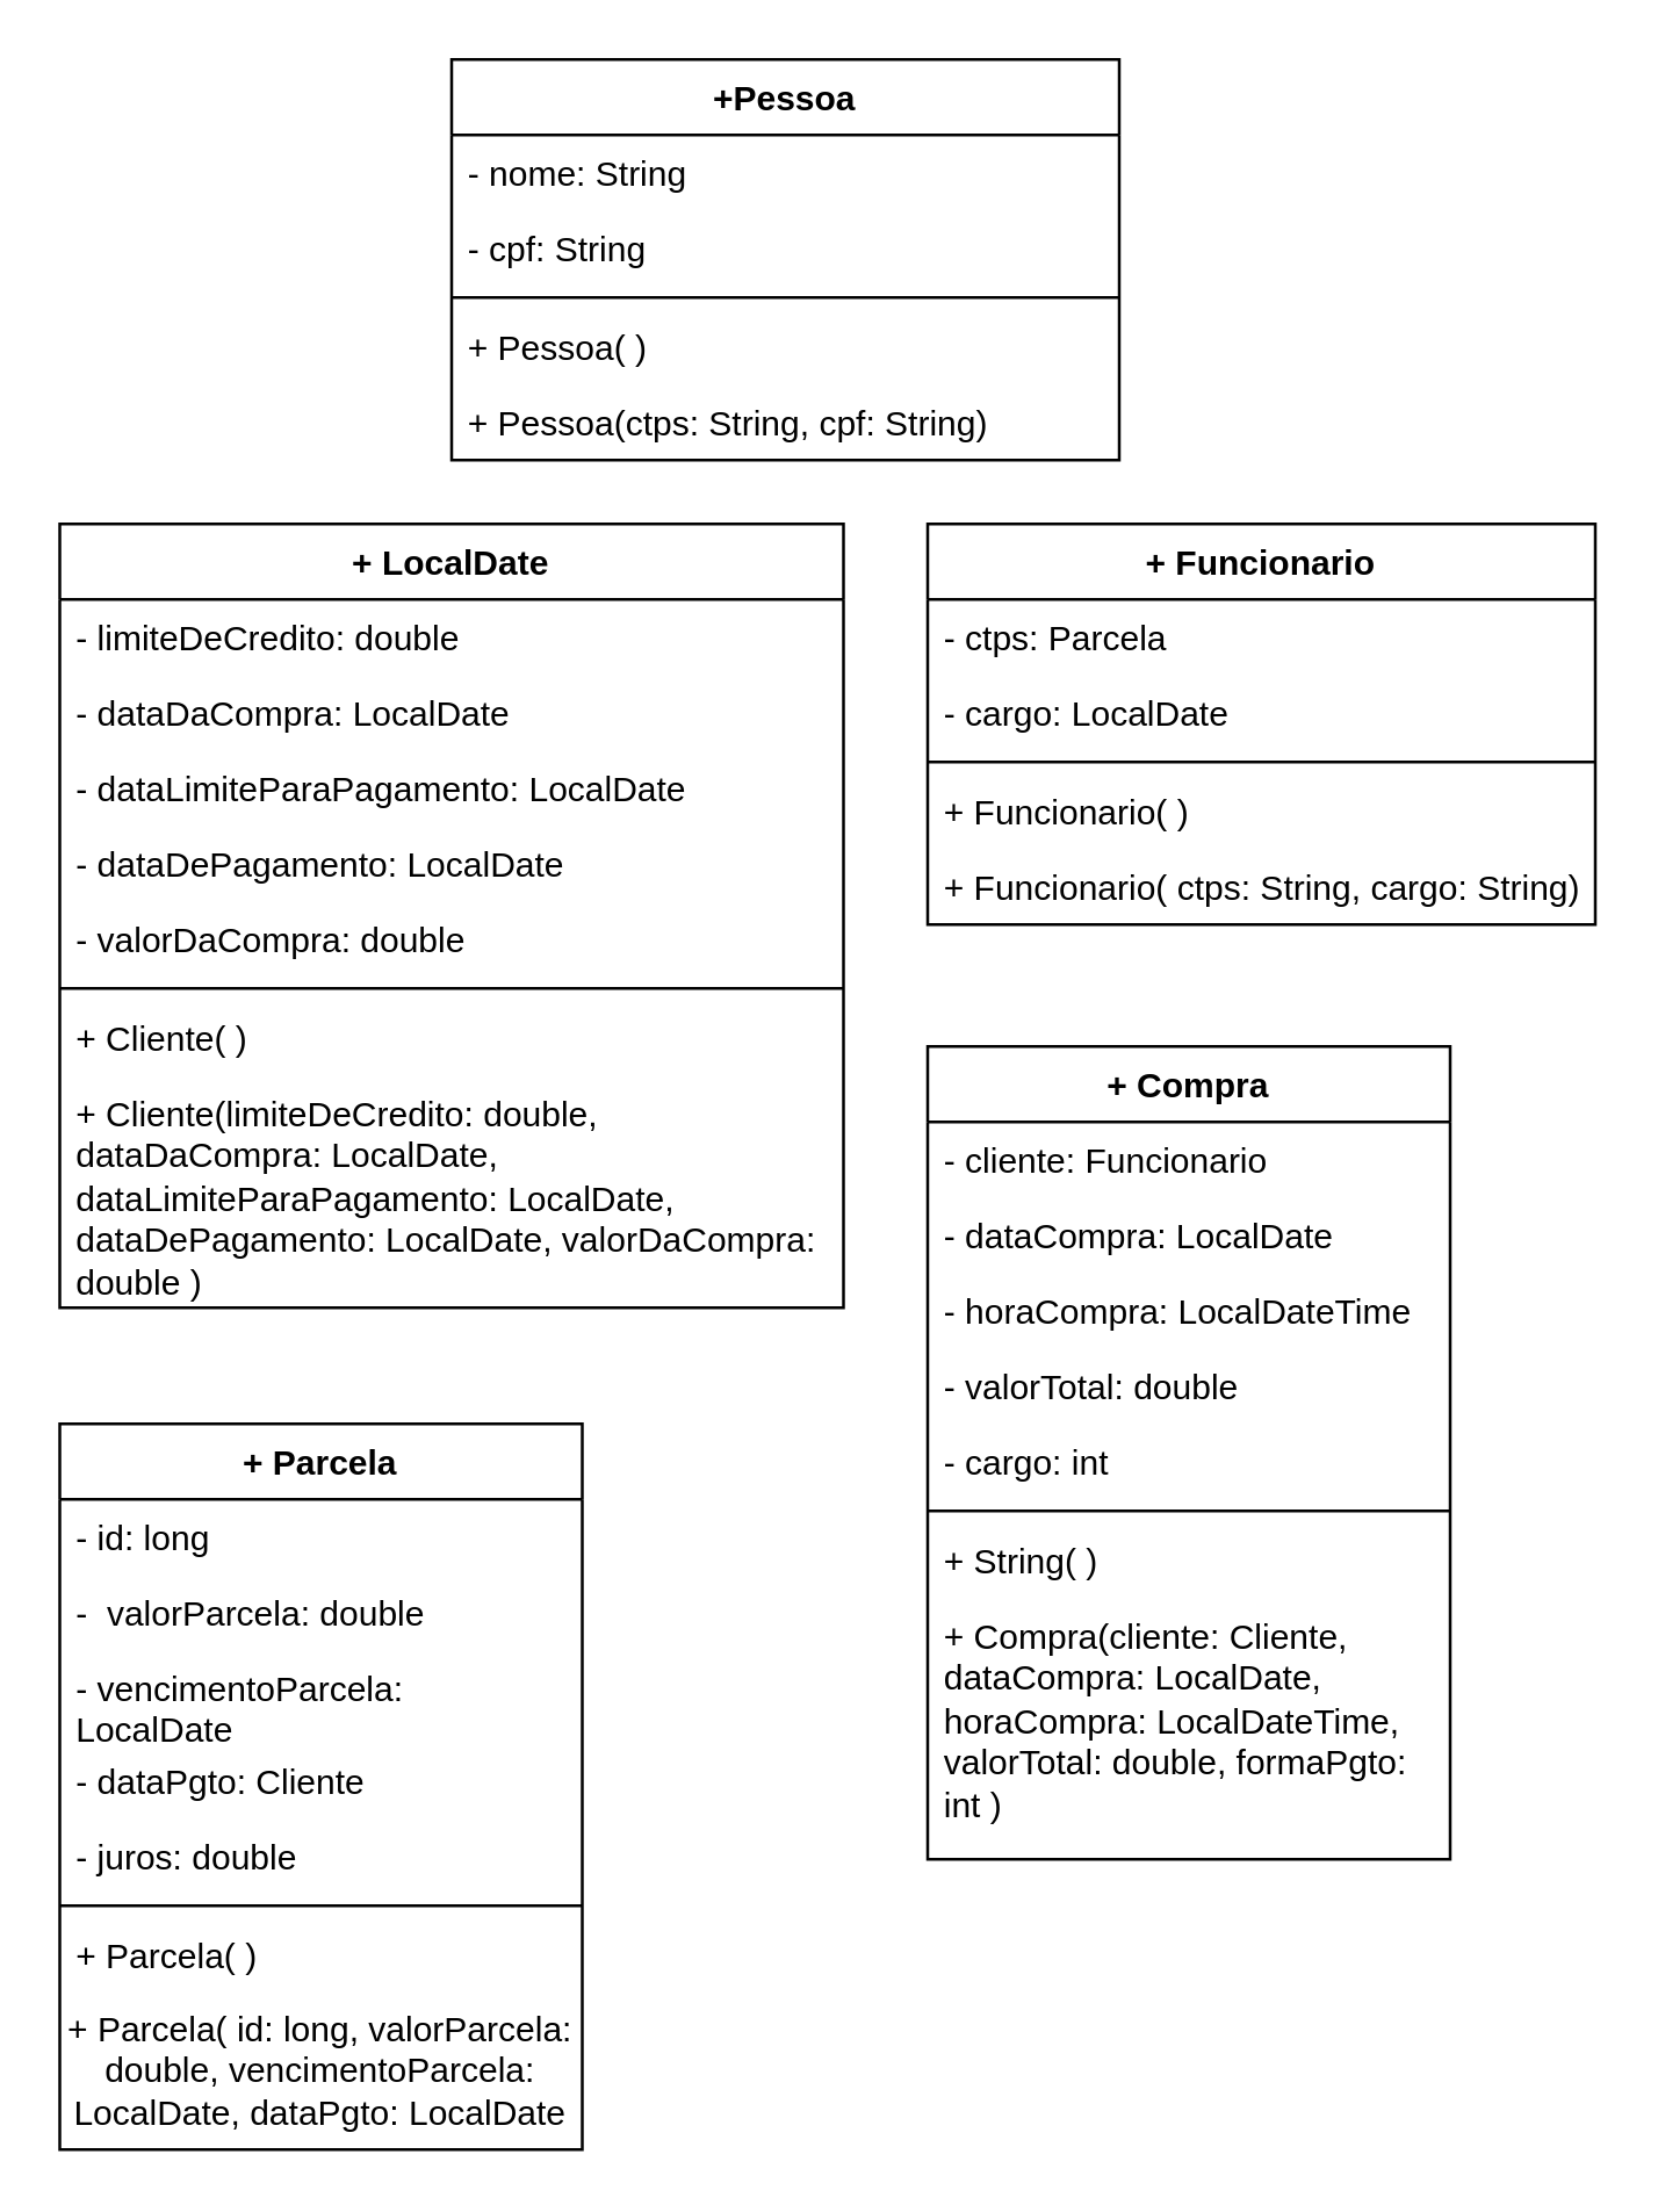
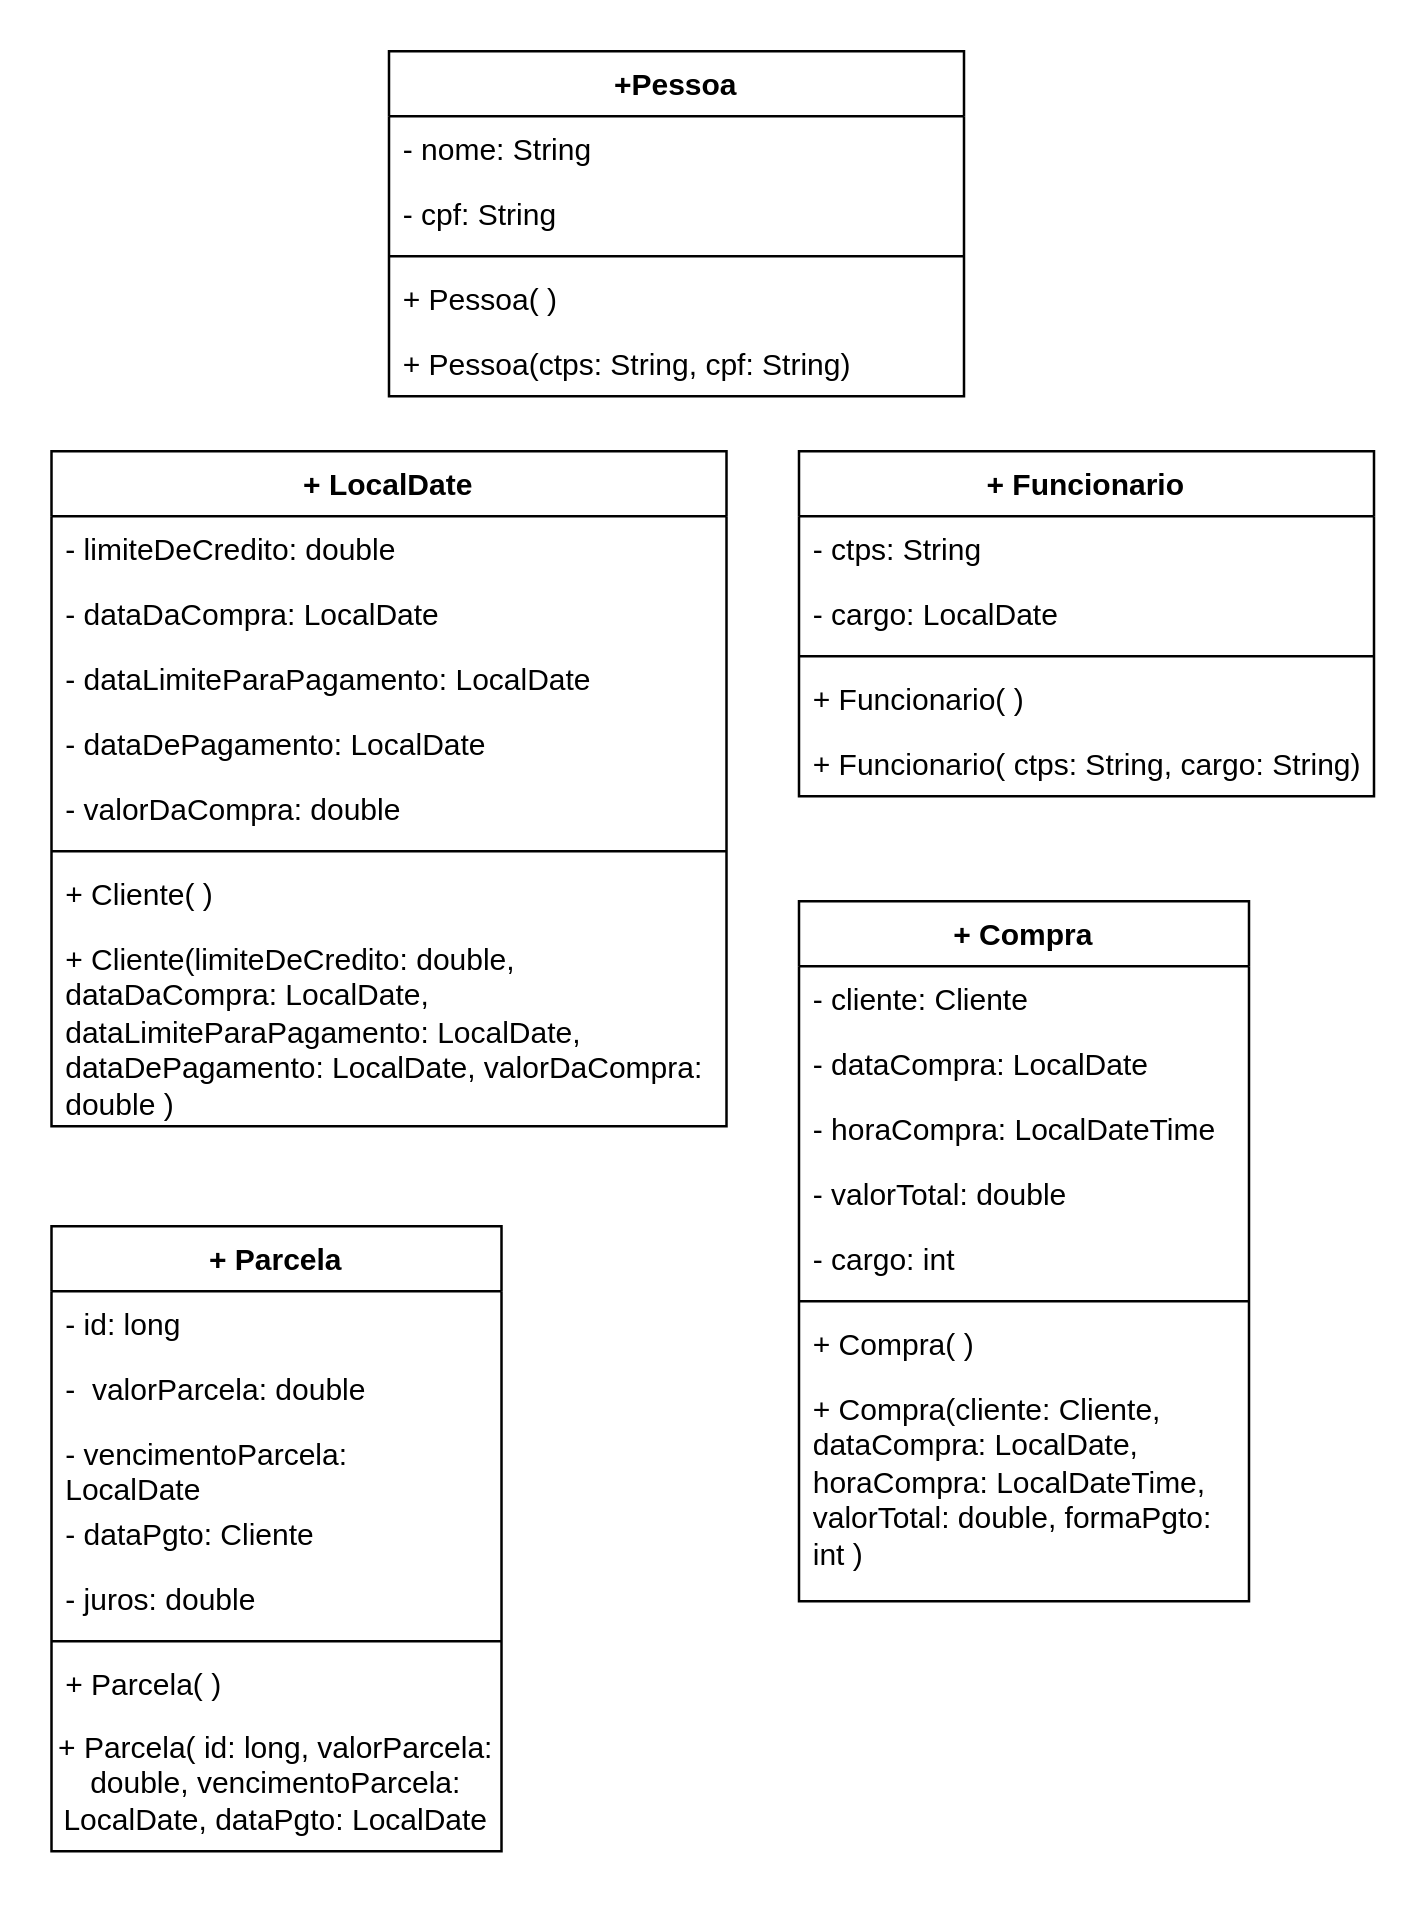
  <mxCell id="0" />
  <mxCell id="1" parent="0" />
  <mxCell id="2" value="+Pessoa" style="swimlane;fontStyle=1;align=center;verticalAlign=top;childLayout=stackLayout;horizontal=1;startSize=26;horizontalStack=0;resizeParent=1;resizeParentMax=0;resizeLast=0;collapsible=1;marginBottom=0;whiteSpace=wrap;html=1;" vertex="1" parent="1"><mxGeometry x="155" y="20" width="230" height="138" as="geometry" /></mxCell>
  <mxCell id="3" value="- nome: String" style="text;strokeColor=none;fillColor=none;align=left;verticalAlign=top;spacingLeft=4;spacingRight=4;overflow=hidden;rotatable=0;points=[[0,0.5],[1,0.5]];portConstraint=eastwest;whiteSpace=wrap;html=1;" vertex="1" parent="2"><mxGeometry y="26" width="230" height="26" as="geometry" /></mxCell>
  <mxCell id="4" value="- cpf: String" style="text;strokeColor=none;fillColor=none;align=left;verticalAlign=top;spacingLeft=4;spacingRight=4;overflow=hidden;rotatable=0;points=[[0,0.5],[1,0.5]];portConstraint=eastwest;whiteSpace=wrap;html=1;" vertex="1" parent="2"><mxGeometry y="52" width="230" height="26" as="geometry" /></mxCell>
  <mxCell id="5" value="" style="line;strokeWidth=1;fillColor=none;align=left;verticalAlign=middle;spacingTop=-1;spacingLeft=3;spacingRight=3;rotatable=0;labelPosition=right;points=[];portConstraint=eastwest;strokeColor=inherit;" vertex="1" parent="2"><mxGeometry y="78" width="230" height="8" as="geometry" /></mxCell>
  <mxCell id="6" value="+ Pessoa( )&lt;br&gt;" style="text;strokeColor=none;fillColor=none;align=left;verticalAlign=top;spacingLeft=4;spacingRight=4;overflow=hidden;rotatable=0;points=[[0,0.5],[1,0.5]];portConstraint=eastwest;whiteSpace=wrap;html=1;" vertex="1" parent="2"><mxGeometry y="86" width="230" height="26" as="geometry" /></mxCell>
  <mxCell id="7" value="+ Pessoa(ctps: String, cpf: String)" style="text;strokeColor=none;fillColor=none;align=left;verticalAlign=top;spacingLeft=4;spacingRight=4;overflow=hidden;rotatable=0;points=[[0,0.5],[1,0.5]];portConstraint=eastwest;whiteSpace=wrap;html=1;" vertex="1" parent="2"><mxGeometry y="112" width="230" height="26" as="geometry" /></mxCell>
  <mxCell id="8" value="+ LocalDate" style="swimlane;fontStyle=1;align=center;verticalAlign=top;childLayout=stackLayout;horizontal=1;startSize=26;horizontalStack=0;resizeParent=1;resizeParentMax=0;resizeLast=0;collapsible=1;marginBottom=0;whiteSpace=wrap;html=1;" vertex="1" parent="1"><mxGeometry x="20" y="180" width="270" height="270" as="geometry" /></mxCell>
  <mxCell id="9" value="- limiteDeCredito: double" style="text;strokeColor=none;fillColor=none;align=left;verticalAlign=top;spacingLeft=4;spacingRight=4;overflow=hidden;rotatable=0;points=[[0,0.5],[1,0.5]];portConstraint=eastwest;whiteSpace=wrap;html=1;" vertex="1" parent="8"><mxGeometry y="26" width="270" height="26" as="geometry" /></mxCell>
  <mxCell id="10" value="- dataDaCompra: LocalDate" style="text;strokeColor=none;fillColor=none;align=left;verticalAlign=top;spacingLeft=4;spacingRight=4;overflow=hidden;rotatable=0;points=[[0,0.5],[1,0.5]];portConstraint=eastwest;whiteSpace=wrap;html=1;" vertex="1" parent="8"><mxGeometry y="52" width="270" height="26" as="geometry" /></mxCell>
  <mxCell id="11" value="- dataLimiteParaPagamento: LocalDate" style="text;strokeColor=none;fillColor=none;align=left;verticalAlign=top;spacingLeft=4;spacingRight=4;overflow=hidden;rotatable=0;points=[[0,0.5],[1,0.5]];portConstraint=eastwest;whiteSpace=wrap;html=1;" vertex="1" parent="8"><mxGeometry y="78" width="270" height="26" as="geometry" /></mxCell>
  <mxCell id="12" value="- dataDePagamento: LocalDate" style="text;strokeColor=none;fillColor=none;align=left;verticalAlign=top;spacingLeft=4;spacingRight=4;overflow=hidden;rotatable=0;points=[[0,0.5],[1,0.5]];portConstraint=eastwest;whiteSpace=wrap;html=1;" vertex="1" parent="8"><mxGeometry y="104" width="270" height="26" as="geometry" /></mxCell>
  <mxCell id="13" value="- valorDaCompra: double" style="text;strokeColor=none;fillColor=none;align=left;verticalAlign=top;spacingLeft=4;spacingRight=4;overflow=hidden;rotatable=0;points=[[0,0.5],[1,0.5]];portConstraint=eastwest;whiteSpace=wrap;html=1;" vertex="1" parent="8"><mxGeometry y="130" width="270" height="26" as="geometry" /></mxCell>
  <mxCell id="14" value="" style="line;strokeWidth=1;fillColor=none;align=left;verticalAlign=middle;spacingTop=-1;spacingLeft=3;spacingRight=3;rotatable=0;labelPosition=right;points=[];portConstraint=eastwest;strokeColor=inherit;" vertex="1" parent="8"><mxGeometry y="156" width="270" height="8" as="geometry" /></mxCell>
  <mxCell id="15" value="+ Cliente( )" style="text;strokeColor=none;fillColor=none;align=left;verticalAlign=top;spacingLeft=4;spacingRight=4;overflow=hidden;rotatable=0;points=[[0,0.5],[1,0.5]];portConstraint=eastwest;whiteSpace=wrap;html=1;" vertex="1" parent="8"><mxGeometry y="164" width="270" height="26" as="geometry" /></mxCell>
  <mxCell id="16" value="+ Cliente(limiteDeCredito: double, dataDaCompra: LocalDate, dataLimiteParaPagamento: LocalDate, dataDePagamento: LocalDate, valorDaCompra: double )" style="text;strokeColor=none;fillColor=none;align=left;verticalAlign=top;spacingLeft=4;spacingRight=4;overflow=hidden;rotatable=0;points=[[0,0.5],[1,0.5]];portConstraint=eastwest;whiteSpace=wrap;html=1;" vertex="1" parent="8"><mxGeometry y="190" width="270" height="80" as="geometry" /></mxCell>
  <mxCell id="17" value="+ Funcionario" style="swimlane;fontStyle=1;align=center;verticalAlign=top;childLayout=stackLayout;horizontal=1;startSize=26;horizontalStack=0;resizeParent=1;resizeParentMax=0;resizeLast=0;collapsible=1;marginBottom=0;whiteSpace=wrap;html=1;" vertex="1" parent="1"><mxGeometry x="319" y="180" width="230" height="138" as="geometry" /></mxCell>
- <mxCell id="18" value="- ctps: Parcela" style="text;strokeColor=none;fillColor=none;align=left;verticalAlign=top;spacingLeft=4;spacingRight=4;overflow=hidden;rotatable=0;points=[[0,0.5],[1,0.5]];portConstraint=eastwest;whiteSpace=wrap;html=1;" vertex="1" parent="17"><mxGeometry y="26" width="230" height="26" as="geometry" /></mxCell>
+ <mxCell id="18" value="- ctps: String" style="text;strokeColor=none;fillColor=none;align=left;verticalAlign=top;spacingLeft=4;spacingRight=4;overflow=hidden;rotatable=0;points=[[0,0.5],[1,0.5]];portConstraint=eastwest;whiteSpace=wrap;html=1;" vertex="1" parent="17"><mxGeometry y="26" width="230" height="26" as="geometry" /></mxCell>
  <mxCell id="19" value="- cargo: LocalDate" style="text;strokeColor=none;fillColor=none;align=left;verticalAlign=top;spacingLeft=4;spacingRight=4;overflow=hidden;rotatable=0;points=[[0,0.5],[1,0.5]];portConstraint=eastwest;whiteSpace=wrap;html=1;" vertex="1" parent="17"><mxGeometry y="52" width="230" height="26" as="geometry" /></mxCell>
  <mxCell id="20" value="" style="line;strokeWidth=1;fillColor=none;align=left;verticalAlign=middle;spacingTop=-1;spacingLeft=3;spacingRight=3;rotatable=0;labelPosition=right;points=[];portConstraint=eastwest;strokeColor=inherit;" vertex="1" parent="17"><mxGeometry y="78" width="230" height="8" as="geometry" /></mxCell>
  <mxCell id="21" value="+ Funcionario( )" style="text;strokeColor=none;fillColor=none;align=left;verticalAlign=top;spacingLeft=4;spacingRight=4;overflow=hidden;rotatable=0;points=[[0,0.5],[1,0.5]];portConstraint=eastwest;whiteSpace=wrap;html=1;" vertex="1" parent="17"><mxGeometry y="86" width="230" height="26" as="geometry" /></mxCell>
  <mxCell id="22" value="+ Funcionario( ctps: String, cargo: String)" style="text;strokeColor=none;fillColor=none;align=left;verticalAlign=top;spacingLeft=4;spacingRight=4;overflow=hidden;rotatable=0;points=[[0,0.5],[1,0.5]];portConstraint=eastwest;whiteSpace=wrap;html=1;" vertex="1" parent="17"><mxGeometry y="112" width="230" height="26" as="geometry" /></mxCell>
  <mxCell id="23" value="+ Compra" style="swimlane;fontStyle=1;align=center;verticalAlign=top;childLayout=stackLayout;horizontal=1;startSize=26;horizontalStack=0;resizeParent=1;resizeParentMax=0;resizeLast=0;collapsible=1;marginBottom=0;whiteSpace=wrap;html=1;" vertex="1" parent="1"><mxGeometry x="319" y="360" width="180" height="280" as="geometry" /></mxCell>
- <mxCell id="24" value="- cliente: Funcionario" style="text;strokeColor=none;fillColor=none;align=left;verticalAlign=top;spacingLeft=4;spacingRight=4;overflow=hidden;rotatable=0;points=[[0,0.5],[1,0.5]];portConstraint=eastwest;whiteSpace=wrap;html=1;" vertex="1" parent="23"><mxGeometry y="26" width="180" height="26" as="geometry" /></mxCell>
+ <mxCell id="24" value="- cliente: Cliente" style="text;strokeColor=none;fillColor=none;align=left;verticalAlign=top;spacingLeft=4;spacingRight=4;overflow=hidden;rotatable=0;points=[[0,0.5],[1,0.5]];portConstraint=eastwest;whiteSpace=wrap;html=1;" vertex="1" parent="23"><mxGeometry y="26" width="180" height="26" as="geometry" /></mxCell>
  <mxCell id="25" value="- dataCompra: LocalDate" style="text;strokeColor=none;fillColor=none;align=left;verticalAlign=top;spacingLeft=4;spacingRight=4;overflow=hidden;rotatable=0;points=[[0,0.5],[1,0.5]];portConstraint=eastwest;whiteSpace=wrap;html=1;" vertex="1" parent="23"><mxGeometry y="52" width="180" height="26" as="geometry" /></mxCell>
  <mxCell id="26" value="- horaCompra: LocalDateTime" style="text;strokeColor=none;fillColor=none;align=left;verticalAlign=top;spacingLeft=4;spacingRight=4;overflow=hidden;rotatable=0;points=[[0,0.5],[1,0.5]];portConstraint=eastwest;whiteSpace=wrap;html=1;" vertex="1" parent="23"><mxGeometry y="78" width="180" height="26" as="geometry" /></mxCell>
  <mxCell id="27" value="- valorTotal: double" style="text;strokeColor=none;fillColor=none;align=left;verticalAlign=top;spacingLeft=4;spacingRight=4;overflow=hidden;rotatable=0;points=[[0,0.5],[1,0.5]];portConstraint=eastwest;whiteSpace=wrap;html=1;" vertex="1" parent="23"><mxGeometry y="104" width="180" height="26" as="geometry" /></mxCell>
  <mxCell id="28" value="- cargo: int" style="text;strokeColor=none;fillColor=none;align=left;verticalAlign=top;spacingLeft=4;spacingRight=4;overflow=hidden;rotatable=0;points=[[0,0.5],[1,0.5]];portConstraint=eastwest;whiteSpace=wrap;html=1;" vertex="1" parent="23"><mxGeometry y="130" width="180" height="26" as="geometry" /></mxCell>
  <mxCell id="29" value="" style="line;strokeWidth=1;fillColor=none;align=left;verticalAlign=middle;spacingTop=-1;spacingLeft=3;spacingRight=3;rotatable=0;labelPosition=right;points=[];portConstraint=eastwest;strokeColor=inherit;" vertex="1" parent="23"><mxGeometry y="156" width="180" height="8" as="geometry" /></mxCell>
- <mxCell id="30" value="+ String( )" style="text;strokeColor=none;fillColor=none;align=left;verticalAlign=top;spacingLeft=4;spacingRight=4;overflow=hidden;rotatable=0;points=[[0,0.5],[1,0.5]];portConstraint=eastwest;whiteSpace=wrap;html=1;" vertex="1" parent="23"><mxGeometry y="164" width="180" height="26" as="geometry" /></mxCell>
+ <mxCell id="30" value="+ Compra( )" style="text;strokeColor=none;fillColor=none;align=left;verticalAlign=top;spacingLeft=4;spacingRight=4;overflow=hidden;rotatable=0;points=[[0,0.5],[1,0.5]];portConstraint=eastwest;whiteSpace=wrap;html=1;" vertex="1" parent="23"><mxGeometry y="164" width="180" height="26" as="geometry" /></mxCell>
  <mxCell id="31" value="+ Compra(cliente: Cliente, dataCompra: LocalDate, horaCompra: LocalDateTime, valorTotal: double, formaPgto: int )" style="text;strokeColor=none;fillColor=none;align=left;verticalAlign=top;spacingLeft=4;spacingRight=4;overflow=hidden;rotatable=0;points=[[0,0.5],[1,0.5]];portConstraint=eastwest;whiteSpace=wrap;html=1;" vertex="1" parent="23"><mxGeometry y="190" width="180" height="90" as="geometry" /></mxCell>
  <mxCell id="32" value="+ Parcela" style="swimlane;fontStyle=1;align=center;verticalAlign=top;childLayout=stackLayout;horizontal=1;startSize=26;horizontalStack=0;resizeParent=1;resizeParentMax=0;resizeLast=0;collapsible=1;marginBottom=0;whiteSpace=wrap;html=1;" vertex="1" parent="1"><mxGeometry x="20" y="490" width="180" height="250" as="geometry" /></mxCell>
  <mxCell id="33" value="- id: long" style="text;strokeColor=none;fillColor=none;align=left;verticalAlign=top;spacingLeft=4;spacingRight=4;overflow=hidden;rotatable=0;points=[[0,0.5],[1,0.5]];portConstraint=eastwest;whiteSpace=wrap;html=1;" vertex="1" parent="32"><mxGeometry y="26" width="180" height="26" as="geometry" /></mxCell>
  <mxCell id="34" value="-&amp;nbsp; valorParcela: double" style="text;strokeColor=none;fillColor=none;align=left;verticalAlign=top;spacingLeft=4;spacingRight=4;overflow=hidden;rotatable=0;points=[[0,0.5],[1,0.5]];portConstraint=eastwest;whiteSpace=wrap;html=1;" vertex="1" parent="32"><mxGeometry y="52" width="180" height="26" as="geometry" /></mxCell>
  <mxCell id="35" value="- vencimentoParcela: LocalDate" style="text;strokeColor=none;fillColor=none;align=left;verticalAlign=top;spacingLeft=4;spacingRight=4;overflow=hidden;rotatable=0;points=[[0,0.5],[1,0.5]];portConstraint=eastwest;whiteSpace=wrap;html=1;" vertex="1" parent="32"><mxGeometry y="78" width="180" height="32" as="geometry" /></mxCell>
  <mxCell id="36" value="- dataPgto: Cliente" style="text;strokeColor=none;fillColor=none;align=left;verticalAlign=top;spacingLeft=4;spacingRight=4;overflow=hidden;rotatable=0;points=[[0,0.5],[1,0.5]];portConstraint=eastwest;whiteSpace=wrap;html=1;" vertex="1" parent="32"><mxGeometry y="110" width="180" height="26" as="geometry" /></mxCell>
  <mxCell id="37" value="- juros: double" style="text;strokeColor=none;fillColor=none;align=left;verticalAlign=top;spacingLeft=4;spacingRight=4;overflow=hidden;rotatable=0;points=[[0,0.5],[1,0.5]];portConstraint=eastwest;whiteSpace=wrap;html=1;" vertex="1" parent="32"><mxGeometry y="136" width="180" height="26" as="geometry" /></mxCell>
  <mxCell id="38" value="" style="line;strokeWidth=1;fillColor=none;align=left;verticalAlign=middle;spacingTop=-1;spacingLeft=3;spacingRight=3;rotatable=0;labelPosition=right;points=[];portConstraint=eastwest;strokeColor=inherit;" vertex="1" parent="32"><mxGeometry y="162" width="180" height="8" as="geometry" /></mxCell>
  <mxCell id="39" value="+ Parcela( )" style="text;strokeColor=none;fillColor=none;align=left;verticalAlign=top;spacingLeft=4;spacingRight=4;overflow=hidden;rotatable=0;points=[[0,0.5],[1,0.5]];portConstraint=eastwest;whiteSpace=wrap;html=1;" vertex="1" parent="32"><mxGeometry y="170" width="180" height="26" as="geometry" /></mxCell>
  <mxCell id="40" value="+ Parcela( id: long, valorParcela: double, vencimentoParcela: LocalDate, dataPgto: LocalDate" style="text;strokeColor=none;align=center;fillColor=none;html=1;verticalAlign=middle;whiteSpace=wrap;rounded=0;" vertex="1" parent="32"><mxGeometry y="196" width="180" height="54" as="geometry" /></mxCell>
